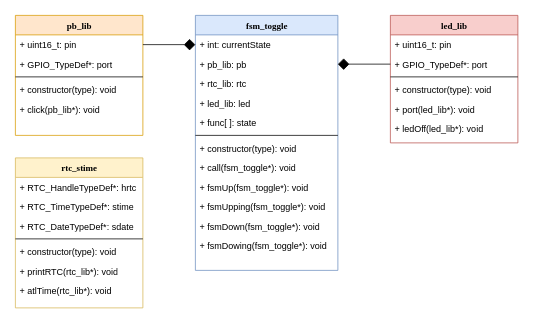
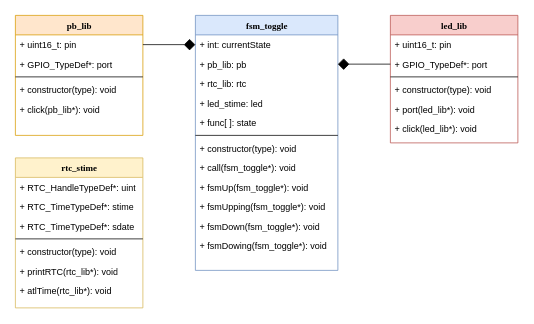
  <mxCell id="0" />
  <mxCell id="1" parent="0" />
  <mxCell id="2" value="fsm_toggle" style="swimlane;html=1;fontStyle=1;align=center;verticalAlign=top;childLayout=stackLayout;horizontal=1;startSize=26;horizontalStack=0;resizeParent=1;resizeLast=0;collapsible=1;marginBottom=0;swimlaneFillColor=#ffffff;rounded=0;shadow=0;comic=0;labelBackgroundColor=none;strokeWidth=1;fillColor=#dae8fc;fontFamily=Verdana;fontSize=12;strokeColor=#6c8ebf;" parent="1" vertex="1"><mxGeometry x="260" y="20" width="190" height="340" as="geometry" /></mxCell>
  <mxCell id="3" value="+ int: currentState" style="text;html=1;strokeColor=none;fillColor=none;align=left;verticalAlign=top;spacingLeft=4;spacingRight=4;whiteSpace=wrap;overflow=hidden;rotatable=0;points=[[0,0.5],[1,0.5]];portConstraint=eastwest;" parent="2" vertex="1"><mxGeometry y="26" width="190" height="26" as="geometry" /></mxCell>
  <mxCell id="4" value="+ pb_lib: pb" style="text;html=1;strokeColor=none;fillColor=none;align=left;verticalAlign=top;spacingLeft=4;spacingRight=4;whiteSpace=wrap;overflow=hidden;rotatable=0;points=[[0,0.5],[1,0.5]];portConstraint=eastwest;" vertex="1" parent="2"><mxGeometry y="52" width="190" height="26" as="geometry" /></mxCell>
  <mxCell id="5" value="+ rtc_lib: rtc" style="text;html=1;strokeColor=none;fillColor=none;align=left;verticalAlign=top;spacingLeft=4;spacingRight=4;whiteSpace=wrap;overflow=hidden;rotatable=0;points=[[0,0.5],[1,0.5]];portConstraint=eastwest;" vertex="1" parent="2"><mxGeometry y="78" width="190" height="26" as="geometry" /></mxCell>
- <mxCell id="6" value="+ led_lib: led" style="text;html=1;strokeColor=none;fillColor=none;align=left;verticalAlign=top;spacingLeft=4;spacingRight=4;whiteSpace=wrap;overflow=hidden;rotatable=0;points=[[0,0.5],[1,0.5]];portConstraint=eastwest;" vertex="1" parent="2"><mxGeometry y="104" width="190" height="26" as="geometry" /></mxCell>
+ <mxCell id="6" value="+ led_stime: led" style="text;html=1;strokeColor=none;fillColor=none;align=left;verticalAlign=top;spacingLeft=4;spacingRight=4;whiteSpace=wrap;overflow=hidden;rotatable=0;points=[[0,0.5],[1,0.5]];portConstraint=eastwest;" vertex="1" parent="2"><mxGeometry y="104" width="190" height="26" as="geometry" /></mxCell>
  <mxCell id="7" value="+ func[ ]: state" style="text;html=1;strokeColor=none;fillColor=none;align=left;verticalAlign=top;spacingLeft=4;spacingRight=4;whiteSpace=wrap;overflow=hidden;rotatable=0;points=[[0,0.5],[1,0.5]];portConstraint=eastwest;" parent="2" vertex="1"><mxGeometry y="130" width="190" height="26" as="geometry" /></mxCell>
  <mxCell id="8" value="" style="line;html=1;strokeWidth=1;fillColor=none;align=left;verticalAlign=middle;spacingTop=-1;spacingLeft=3;spacingRight=3;rotatable=0;labelPosition=right;points=[];portConstraint=eastwest;" parent="2" vertex="1"><mxGeometry y="156" width="190" height="8" as="geometry" /></mxCell>
  <mxCell id="9" value="+ constructor(type): void" style="text;html=1;strokeColor=none;fillColor=none;align=left;verticalAlign=top;spacingLeft=4;spacingRight=4;whiteSpace=wrap;overflow=hidden;rotatable=0;points=[[0,0.5],[1,0.5]];portConstraint=eastwest;" parent="2" vertex="1"><mxGeometry y="164" width="190" height="26" as="geometry" /></mxCell>
  <mxCell id="10" value="+ call(fsm_toggle*): void" style="text;html=1;strokeColor=none;fillColor=none;align=left;verticalAlign=top;spacingLeft=4;spacingRight=4;whiteSpace=wrap;overflow=hidden;rotatable=0;points=[[0,0.5],[1,0.5]];portConstraint=eastwest;" parent="2" vertex="1"><mxGeometry y="190" width="190" height="26" as="geometry" /></mxCell>
  <mxCell id="11" value="+ fsmUp(fsm_toggle*): void" style="text;html=1;strokeColor=none;fillColor=none;align=left;verticalAlign=top;spacingLeft=4;spacingRight=4;whiteSpace=wrap;overflow=hidden;rotatable=0;points=[[0,0.5],[1,0.5]];portConstraint=eastwest;" vertex="1" parent="2"><mxGeometry y="216" width="190" height="26" as="geometry" /></mxCell>
  <mxCell id="12" value="+ fsmUpping(fsm_toggle*): void" style="text;html=1;strokeColor=none;fillColor=none;align=left;verticalAlign=top;spacingLeft=4;spacingRight=4;whiteSpace=wrap;overflow=hidden;rotatable=0;points=[[0,0.5],[1,0.5]];portConstraint=eastwest;" vertex="1" parent="2"><mxGeometry y="242" width="190" height="26" as="geometry" /></mxCell>
  <mxCell id="13" value="+ fsmDown(fsm_toggle*): void" style="text;html=1;strokeColor=none;fillColor=none;align=left;verticalAlign=top;spacingLeft=4;spacingRight=4;whiteSpace=wrap;overflow=hidden;rotatable=0;points=[[0,0.5],[1,0.5]];portConstraint=eastwest;" vertex="1" parent="2"><mxGeometry y="268" width="190" height="26" as="geometry" /></mxCell>
  <mxCell id="14" value="+ fsmDowing(fsm_toggle*): void" style="text;html=1;strokeColor=none;fillColor=none;align=left;verticalAlign=top;spacingLeft=4;spacingRight=4;whiteSpace=wrap;overflow=hidden;rotatable=0;points=[[0,0.5],[1,0.5]];portConstraint=eastwest;" vertex="1" parent="2"><mxGeometry y="294" width="190" height="26" as="geometry" /></mxCell>
  <mxCell id="15" value="led_lib" style="swimlane;html=1;fontStyle=1;align=center;verticalAlign=top;childLayout=stackLayout;horizontal=1;startSize=26;horizontalStack=0;resizeParent=1;resizeLast=0;collapsible=1;marginBottom=0;swimlaneFillColor=#ffffff;rounded=0;shadow=0;comic=0;labelBackgroundColor=none;strokeWidth=1;fillColor=#f8cecc;fontFamily=Verdana;fontSize=12;strokeColor=#b85450;" vertex="1" parent="1"><mxGeometry x="520" y="20" width="170" height="170" as="geometry" /></mxCell>
  <mxCell id="16" value="+ uint16_t: pin" style="text;html=1;strokeColor=none;fillColor=none;align=left;verticalAlign=top;spacingLeft=4;spacingRight=4;whiteSpace=wrap;overflow=hidden;rotatable=0;points=[[0,0.5],[1,0.5]];portConstraint=eastwest;" vertex="1" parent="15"><mxGeometry y="26" width="170" height="26" as="geometry" /></mxCell>
  <mxCell id="17" value="+ GPIO_TypeDef*: port" style="text;html=1;strokeColor=none;fillColor=none;align=left;verticalAlign=top;spacingLeft=4;spacingRight=4;whiteSpace=wrap;overflow=hidden;rotatable=0;points=[[0,0.5],[1,0.5]];portConstraint=eastwest;" vertex="1" parent="15"><mxGeometry y="52" width="170" height="26" as="geometry" /></mxCell>
  <mxCell id="18" value="" style="line;html=1;strokeWidth=1;fillColor=none;align=left;verticalAlign=middle;spacingTop=-1;spacingLeft=3;spacingRight=3;rotatable=0;labelPosition=right;points=[];portConstraint=eastwest;" vertex="1" parent="15"><mxGeometry y="78" width="170" height="8" as="geometry" /></mxCell>
  <mxCell id="19" value="+ constructor(type): void" style="text;html=1;strokeColor=none;fillColor=none;align=left;verticalAlign=top;spacingLeft=4;spacingRight=4;whiteSpace=wrap;overflow=hidden;rotatable=0;points=[[0,0.5],[1,0.5]];portConstraint=eastwest;" vertex="1" parent="15"><mxGeometry y="86" width="170" height="26" as="geometry" /></mxCell>
  <mxCell id="20" value="+ port(led_lib*): void" style="text;html=1;strokeColor=none;fillColor=none;align=left;verticalAlign=top;spacingLeft=4;spacingRight=4;whiteSpace=wrap;overflow=hidden;rotatable=0;points=[[0,0.5],[1,0.5]];portConstraint=eastwest;" vertex="1" parent="15"><mxGeometry y="112" width="170" height="26" as="geometry" /></mxCell>
- <mxCell id="21" value="+ ledOff(led_lib*): void" style="text;html=1;strokeColor=none;fillColor=none;align=left;verticalAlign=top;spacingLeft=4;spacingRight=4;whiteSpace=wrap;overflow=hidden;rotatable=0;points=[[0,0.5],[1,0.5]];portConstraint=eastwest;" vertex="1" parent="15"><mxGeometry y="138" width="170" height="26" as="geometry" /></mxCell>
+ <mxCell id="21" value="+ click(led_lib*): void" style="text;html=1;strokeColor=none;fillColor=none;align=left;verticalAlign=top;spacingLeft=4;spacingRight=4;whiteSpace=wrap;overflow=hidden;rotatable=0;points=[[0,0.5],[1,0.5]];portConstraint=eastwest;" vertex="1" parent="15"><mxGeometry y="138" width="170" height="26" as="geometry" /></mxCell>
  <mxCell id="22" value="pb_lib" style="swimlane;html=1;fontStyle=1;align=center;verticalAlign=top;childLayout=stackLayout;horizontal=1;startSize=26;horizontalStack=0;resizeParent=1;resizeLast=0;collapsible=1;marginBottom=0;swimlaneFillColor=#ffffff;rounded=0;shadow=0;comic=0;labelBackgroundColor=none;strokeWidth=1;fillColor=#ffe6cc;fontFamily=Verdana;fontSize=12;strokeColor=#d79b00;" vertex="1" parent="1"><mxGeometry x="20" y="20" width="170" height="160" as="geometry" /></mxCell>
  <mxCell id="23" value="+ uint16_t: pin" style="text;html=1;strokeColor=none;fillColor=none;align=left;verticalAlign=top;spacingLeft=4;spacingRight=4;whiteSpace=wrap;overflow=hidden;rotatable=0;points=[[0,0.5],[1,0.5]];portConstraint=eastwest;" vertex="1" parent="22"><mxGeometry y="26" width="170" height="26" as="geometry" /></mxCell>
  <mxCell id="24" value="+ GPIO_TypeDef*: port" style="text;html=1;strokeColor=none;fillColor=none;align=left;verticalAlign=top;spacingLeft=4;spacingRight=4;whiteSpace=wrap;overflow=hidden;rotatable=0;points=[[0,0.5],[1,0.5]];portConstraint=eastwest;" vertex="1" parent="22"><mxGeometry y="52" width="170" height="26" as="geometry" /></mxCell>
  <mxCell id="25" value="" style="line;html=1;strokeWidth=1;fillColor=none;align=left;verticalAlign=middle;spacingTop=-1;spacingLeft=3;spacingRight=3;rotatable=0;labelPosition=right;points=[];portConstraint=eastwest;" vertex="1" parent="22"><mxGeometry y="78" width="170" height="8" as="geometry" /></mxCell>
  <mxCell id="26" value="+ constructor(type): void" style="text;html=1;strokeColor=none;fillColor=none;align=left;verticalAlign=top;spacingLeft=4;spacingRight=4;whiteSpace=wrap;overflow=hidden;rotatable=0;points=[[0,0.5],[1,0.5]];portConstraint=eastwest;" vertex="1" parent="22"><mxGeometry y="86" width="170" height="26" as="geometry" /></mxCell>
  <mxCell id="27" value="+ click(pb_lib*): void" style="text;html=1;strokeColor=none;fillColor=none;align=left;verticalAlign=top;spacingLeft=4;spacingRight=4;whiteSpace=wrap;overflow=hidden;rotatable=0;points=[[0,0.5],[1,0.5]];portConstraint=eastwest;" vertex="1" parent="22"><mxGeometry y="112" width="170" height="26" as="geometry" /></mxCell>
  <mxCell id="28" value="rtc_stime" style="swimlane;html=1;fontStyle=1;align=center;verticalAlign=top;childLayout=stackLayout;horizontal=1;startSize=26;horizontalStack=0;resizeParent=1;resizeLast=0;collapsible=1;marginBottom=0;swimlaneFillColor=#ffffff;rounded=0;shadow=0;comic=0;labelBackgroundColor=none;strokeWidth=1;fillColor=#fff2cc;fontFamily=Verdana;fontSize=12;strokeColor=#d6b656;" vertex="1" parent="1"><mxGeometry x="20" y="210" width="170" height="200" as="geometry" /></mxCell>
- <mxCell id="29" value="+ RTC_HandleTypeDef*: hrtc" style="text;html=1;strokeColor=none;fillColor=none;align=left;verticalAlign=top;spacingLeft=4;spacingRight=4;whiteSpace=wrap;overflow=hidden;rotatable=0;points=[[0,0.5],[1,0.5]];portConstraint=eastwest;" vertex="1" parent="28"><mxGeometry y="26" width="170" height="26" as="geometry" /></mxCell>
+ <mxCell id="29" value="+ RTC_HandleTypeDef*: uint" style="text;html=1;strokeColor=none;fillColor=none;align=left;verticalAlign=top;spacingLeft=4;spacingRight=4;whiteSpace=wrap;overflow=hidden;rotatable=0;points=[[0,0.5],[1,0.5]];portConstraint=eastwest;" vertex="1" parent="28"><mxGeometry y="26" width="170" height="26" as="geometry" /></mxCell>
  <mxCell id="30" value="+ RTC_TimeTypeDef*: stime" style="text;html=1;strokeColor=none;fillColor=none;align=left;verticalAlign=top;spacingLeft=4;spacingRight=4;whiteSpace=wrap;overflow=hidden;rotatable=0;points=[[0,0.5],[1,0.5]];portConstraint=eastwest;" vertex="1" parent="28"><mxGeometry y="52" width="170" height="26" as="geometry" /></mxCell>
- <mxCell id="31" value="+ RTC_DateTypeDef*: sdate" style="text;html=1;strokeColor=none;fillColor=none;align=left;verticalAlign=top;spacingLeft=4;spacingRight=4;whiteSpace=wrap;overflow=hidden;rotatable=0;points=[[0,0.5],[1,0.5]];portConstraint=eastwest;" vertex="1" parent="28"><mxGeometry y="78" width="170" height="26" as="geometry" /></mxCell>
+ <mxCell id="31" value="+ RTC_TimeTypeDef*: sdate" style="text;html=1;strokeColor=none;fillColor=none;align=left;verticalAlign=top;spacingLeft=4;spacingRight=4;whiteSpace=wrap;overflow=hidden;rotatable=0;points=[[0,0.5],[1,0.5]];portConstraint=eastwest;" vertex="1" parent="28"><mxGeometry y="78" width="170" height="26" as="geometry" /></mxCell>
  <mxCell id="32" value="" style="line;html=1;strokeWidth=1;fillColor=none;align=left;verticalAlign=middle;spacingTop=-1;spacingLeft=3;spacingRight=3;rotatable=0;labelPosition=right;points=[];portConstraint=eastwest;" vertex="1" parent="28"><mxGeometry y="104" width="170" height="8" as="geometry" /></mxCell>
  <mxCell id="33" value="+ constructor(type): void" style="text;html=1;strokeColor=none;fillColor=none;align=left;verticalAlign=top;spacingLeft=4;spacingRight=4;whiteSpace=wrap;overflow=hidden;rotatable=0;points=[[0,0.5],[1,0.5]];portConstraint=eastwest;" vertex="1" parent="28"><mxGeometry y="112" width="170" height="26" as="geometry" /></mxCell>
  <mxCell id="34" value="+ printRTC(rtc_lib*): void" style="text;html=1;strokeColor=none;fillColor=none;align=left;verticalAlign=top;spacingLeft=4;spacingRight=4;whiteSpace=wrap;overflow=hidden;rotatable=0;points=[[0,0.5],[1,0.5]];portConstraint=eastwest;" vertex="1" parent="28"><mxGeometry y="138" width="170" height="26" as="geometry" /></mxCell>
  <mxCell id="35" value="+ atlTime(rtc_lib*): void" style="text;html=1;strokeColor=none;fillColor=none;align=left;verticalAlign=top;spacingLeft=4;spacingRight=4;whiteSpace=wrap;overflow=hidden;rotatable=0;points=[[0,0.5],[1,0.5]];portConstraint=eastwest;" vertex="1" parent="28"><mxGeometry y="164" width="170" height="26" as="geometry" /></mxCell>
  <mxCell id="36" style="edgeStyle=orthogonalEdgeStyle;rounded=0;orthogonalLoop=1;jettySize=auto;html=1;exitX=0;exitY=0.5;exitDx=0;exitDy=0;entryX=1;entryY=0.5;entryDx=0;entryDy=0;endArrow=none;endFill=0;startArrow=diamond;startFill=1;startSize=13;" edge="1" parent="1" source="3" target="23"><mxGeometry relative="1" as="geometry" /></mxCell>
  <mxCell id="37" style="edgeStyle=orthogonalEdgeStyle;rounded=0;orthogonalLoop=1;jettySize=auto;html=1;exitX=1;exitY=0.5;exitDx=0;exitDy=0;entryX=0;entryY=0.5;entryDx=0;entryDy=0;startArrow=diamond;startFill=1;startSize=13;endArrow=none;endFill=0;" edge="1" parent="1" source="4" target="17"><mxGeometry relative="1" as="geometry" /></mxCell>
